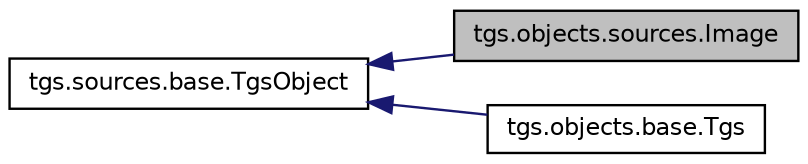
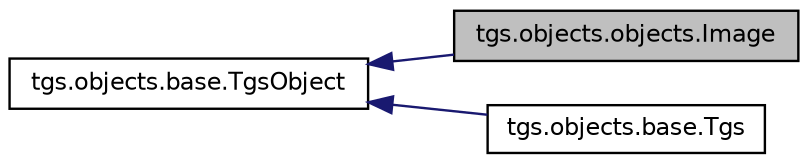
  digraph {
    rankdir=LR
    node [color=black fillcolor=white fontname=Helvetica fontsize=10 shape=record style=filled]
    edge [color=midnightblue dir=back fontname=Helvetica fontsize=10 labelfontname=Helvetica labelfontsize=10 style=solid]
-   n1 [fillcolor=grey75 fontcolor=black height=0.2 label="tgs.objects.sources.Image" width=0.4]
-   n2 [height=0.2 label="tgs.sources.base.TgsObject" width=0.4]
+   n1 [fillcolor=grey75 fontcolor=black height=0.2 label="tgs.objects.objects.Image" width=0.4]
+   n2 [height=0.2 label="tgs.objects.base.TgsObject" width=0.4]
    n3 [height=0.2 label="tgs.objects.base.Tgs" width=0.4]
    n2 -> n1
    n2 -> n3
  }
